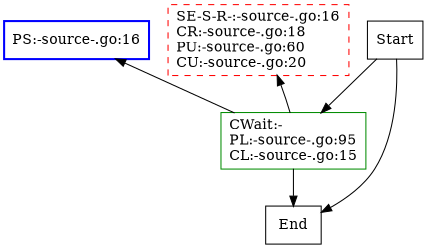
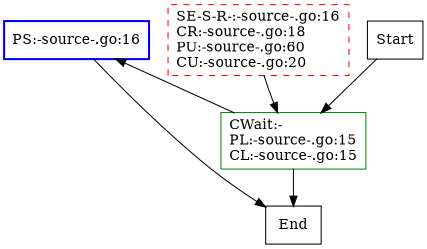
  digraph {
    node [group=g0 shape=record]
    n1 [color=blue group=g1 label="{PS:-source-.go:16\l}" style=bold]
    n2 [color=red group=g2 label="{SE-S-R-:-source-.go:16\lCR:-source-.go:18\lPU:-source-.go:60\lCU:-source-.go:20\l}" style=dashed]
    n3 [label="{End}"]
-   n4 [color=green4 label="{CWait:-\lPL:-source-.go:95\lCL:-source-.go:15\l}"]
+   n4 [color=green4 label="{CWait:-\lPL:-source-.go:15\lCL:-source-.go:15\l}"]
    n5 [label="{Start}"]
    subgraph sub_1 {
      rank=same
      n1
      n2
    }
    subgraph sub_2 {
      rank=same
      n1
      n2
    }
-   n5 -> n3
+   n1 -> n3
    n4 -> n1
-   n4 -> n2
+   n2 -> n4
    n4 -> n3
    n5 -> n4
  }
